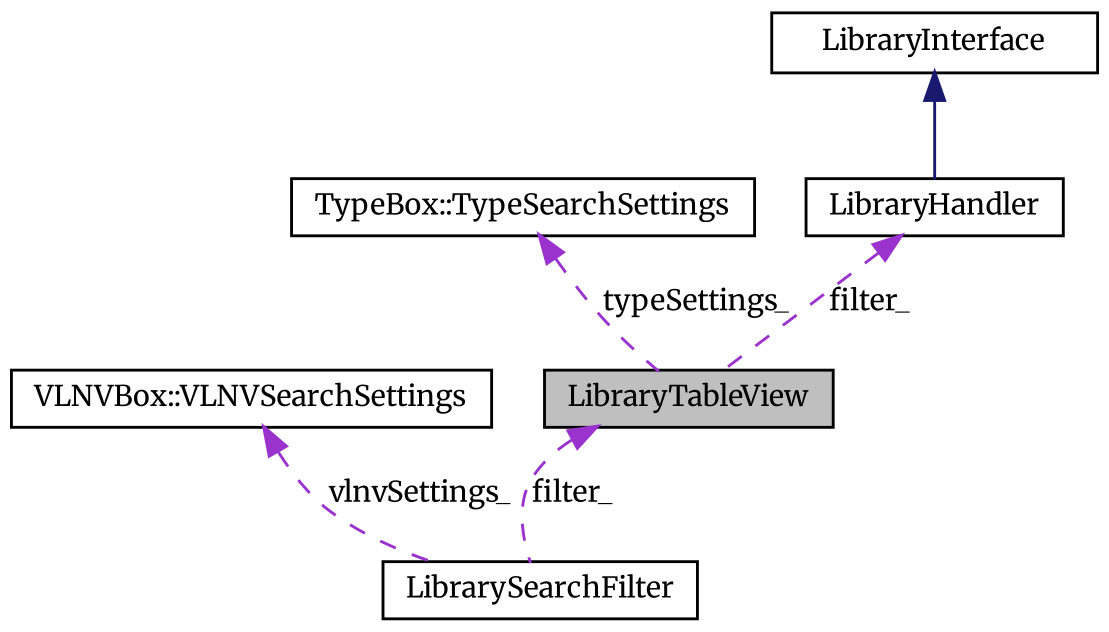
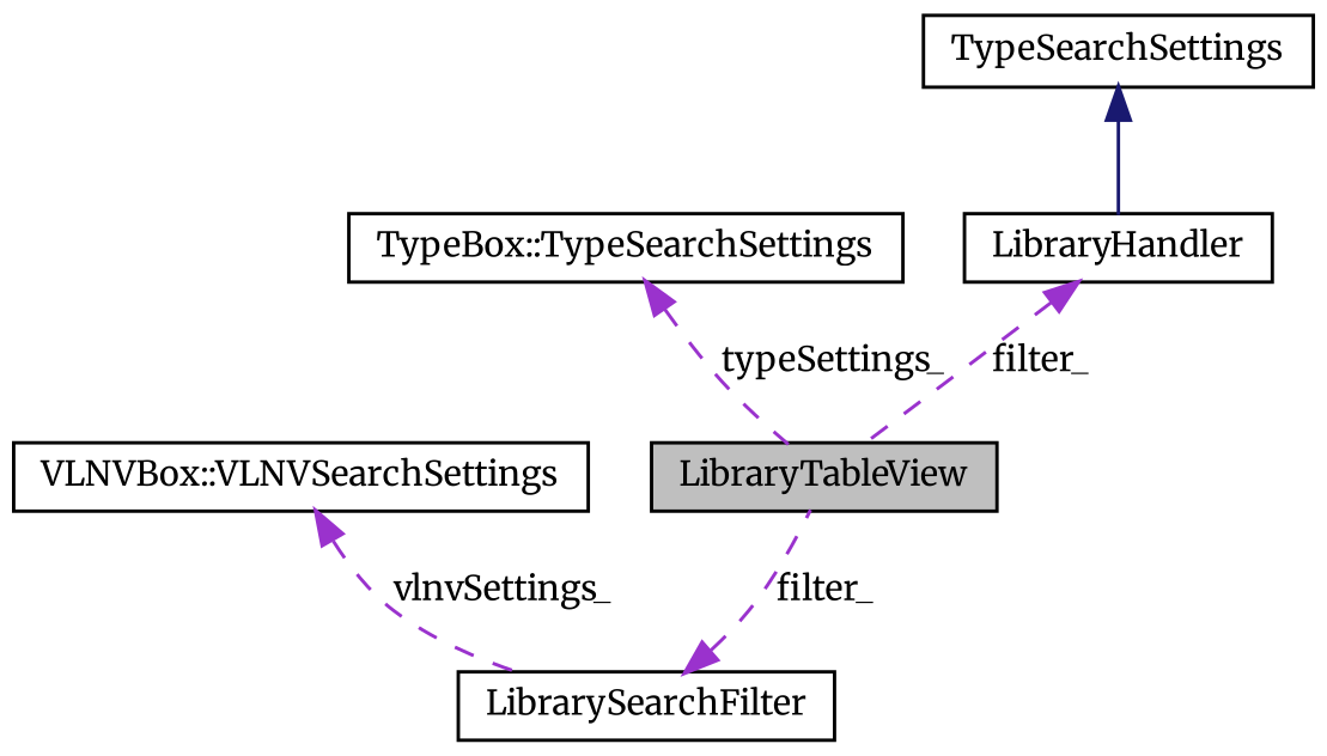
  digraph {
    fontname=Merriweather
    node [color=black fontname=Merriweather fontsize=10 shape=record]
    edge [color=darkorchid3 dir=back fontname=Merriweather fontsize=10 labelfontname=FreeSans labelfontsize=10 style=dashed]
    n1 [fillcolor=grey75 fontcolor=black height=0.2 label=LibraryTableView style=filled width=0.4]
    n2 [height=0.2 label=LibrarySearchFilter width=0.4]
    n3 [height=0.2 label="TypeBox::TypeSearchSettings" width=0.4]
    n4 [height=0.2 label="VLNVBox::VLNVSearchSettings" width=0.4]
    n5 [height=0.2 label=LibraryHandler width=0.4]
-   n6 [height=0.2 label=LibraryInterface width=0.4]
-   n1 -> n2 [label=filter_]
+   n6 [height=0.2 label=TypeSearchSettings width=0.4]
+   n2 -> n1 [label=filter_]
    n3 -> n1 [label=typeSettings_]
    n4 -> n2 [label=vlnvSettings_]
    n5 -> n1 [label=filter_]
    n6 -> n5 [color=midnightblue style=solid]
  }
